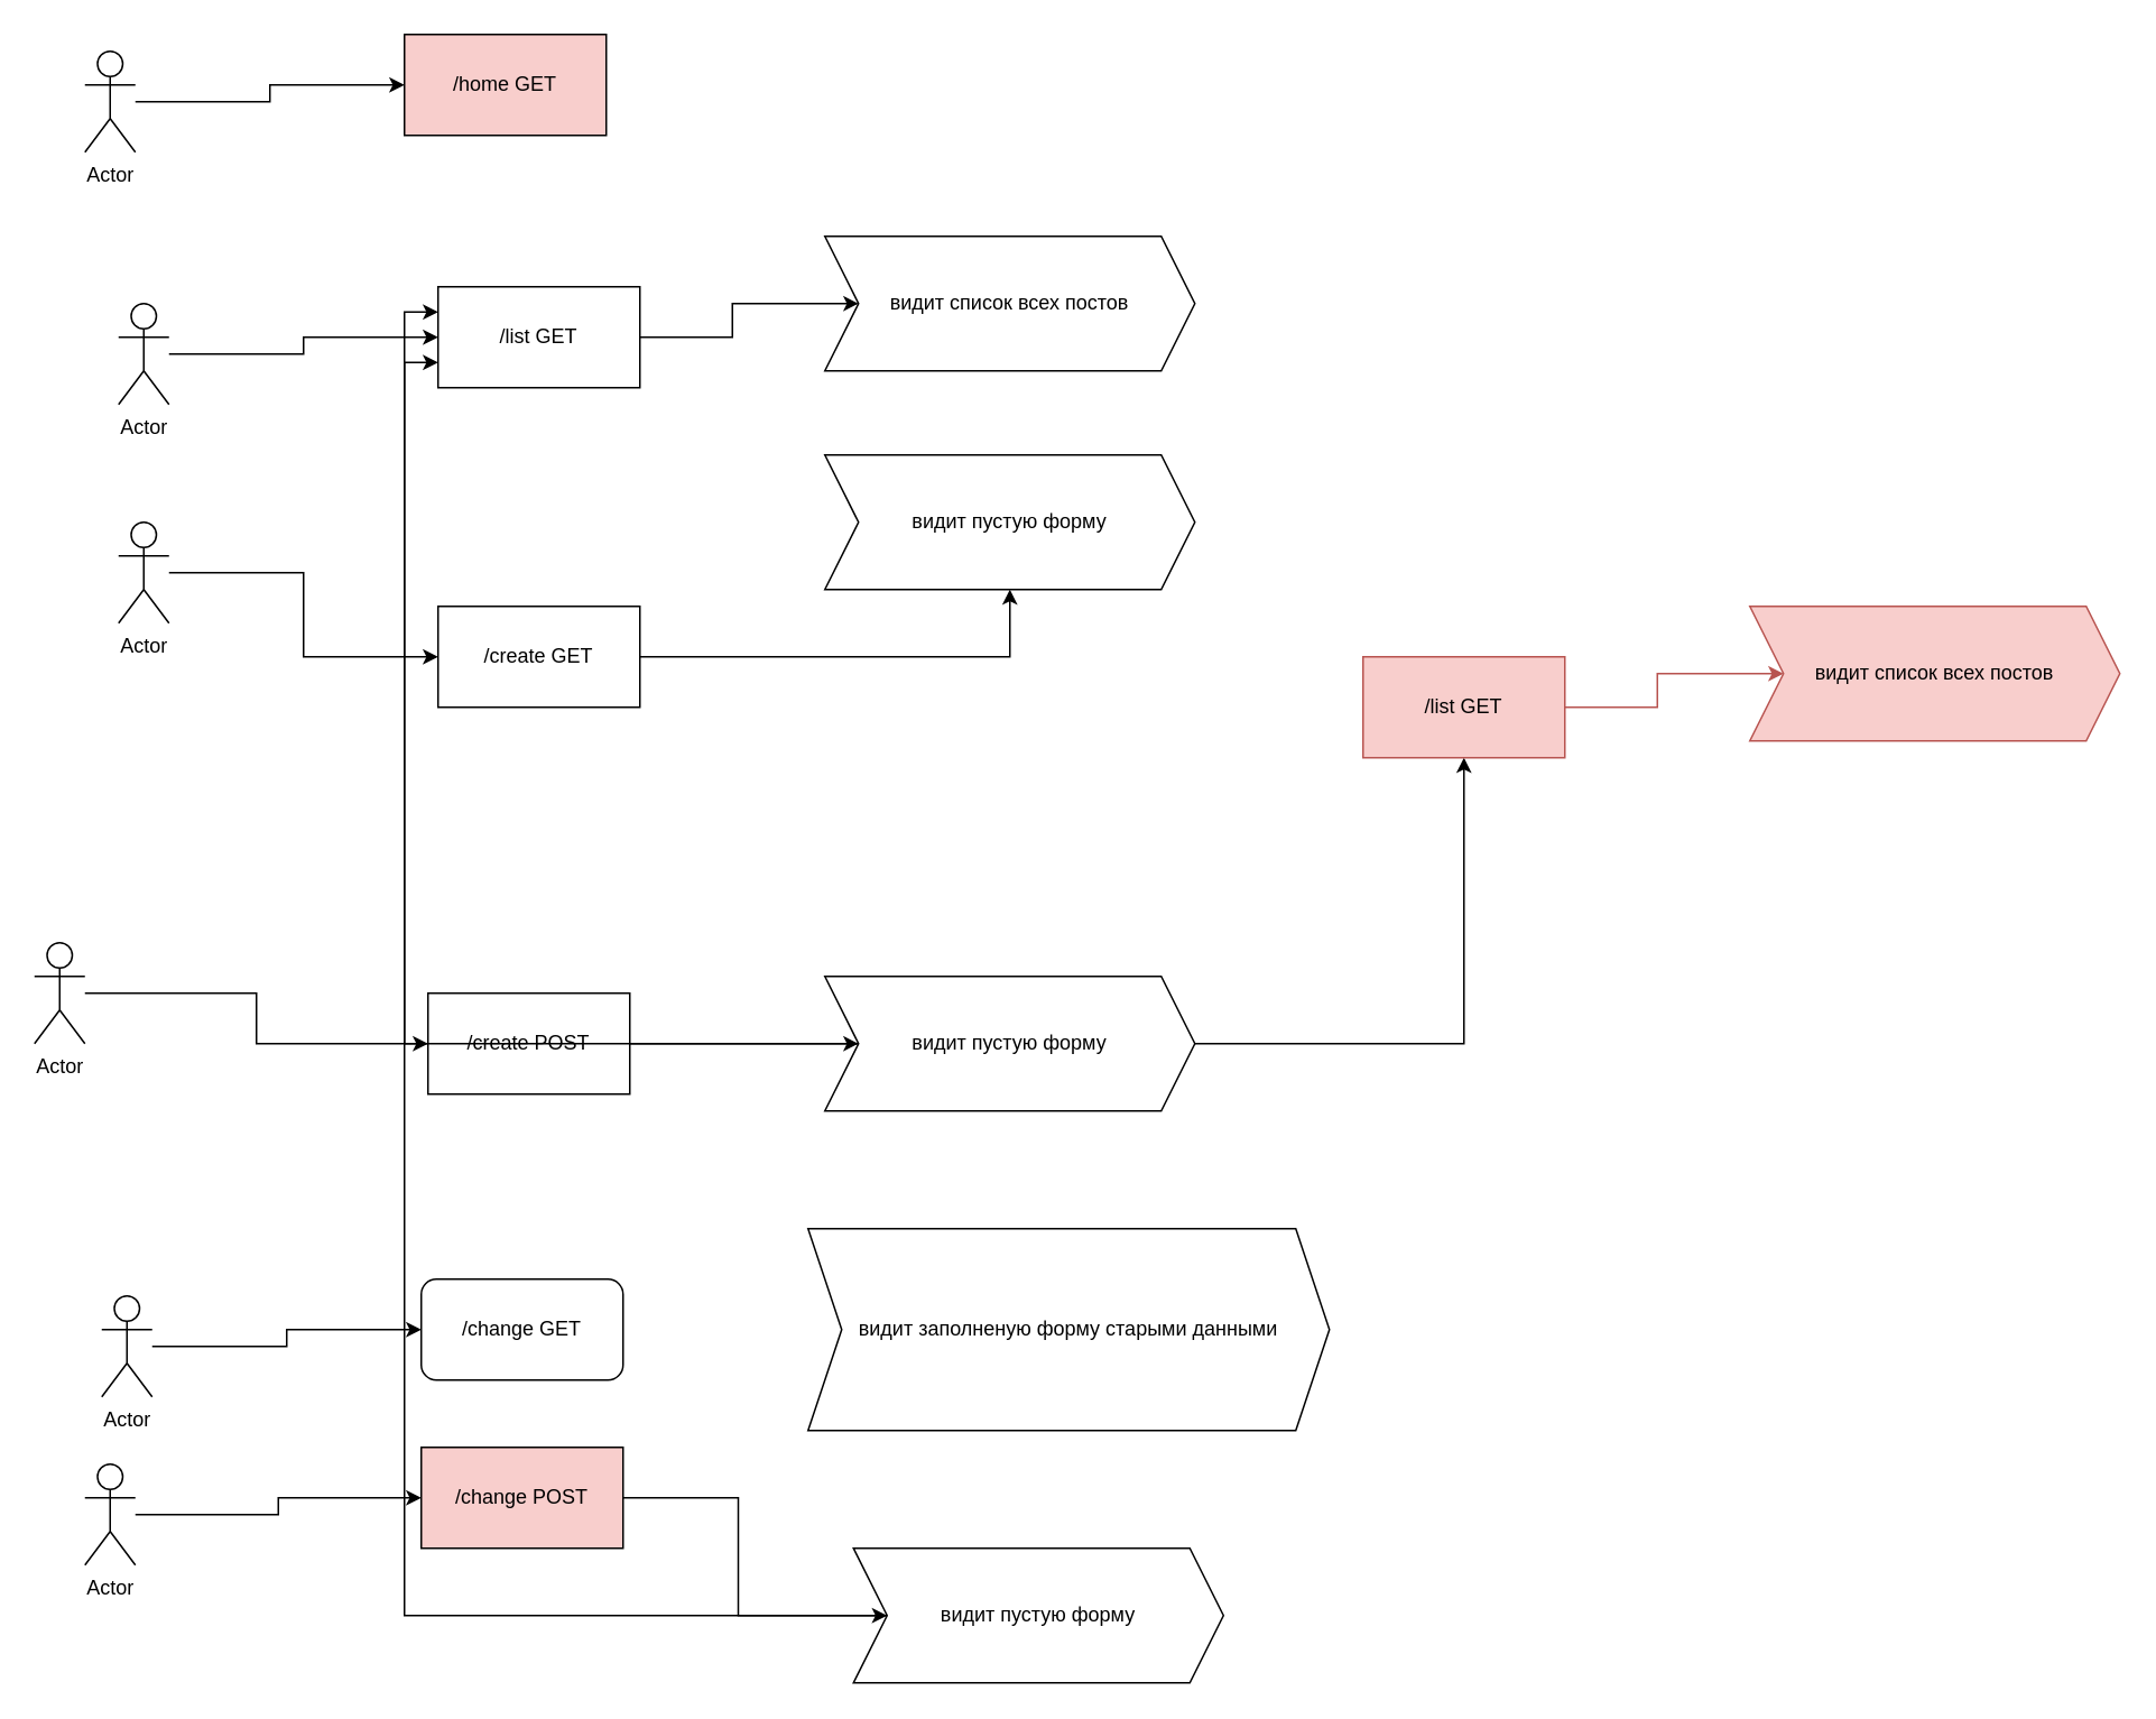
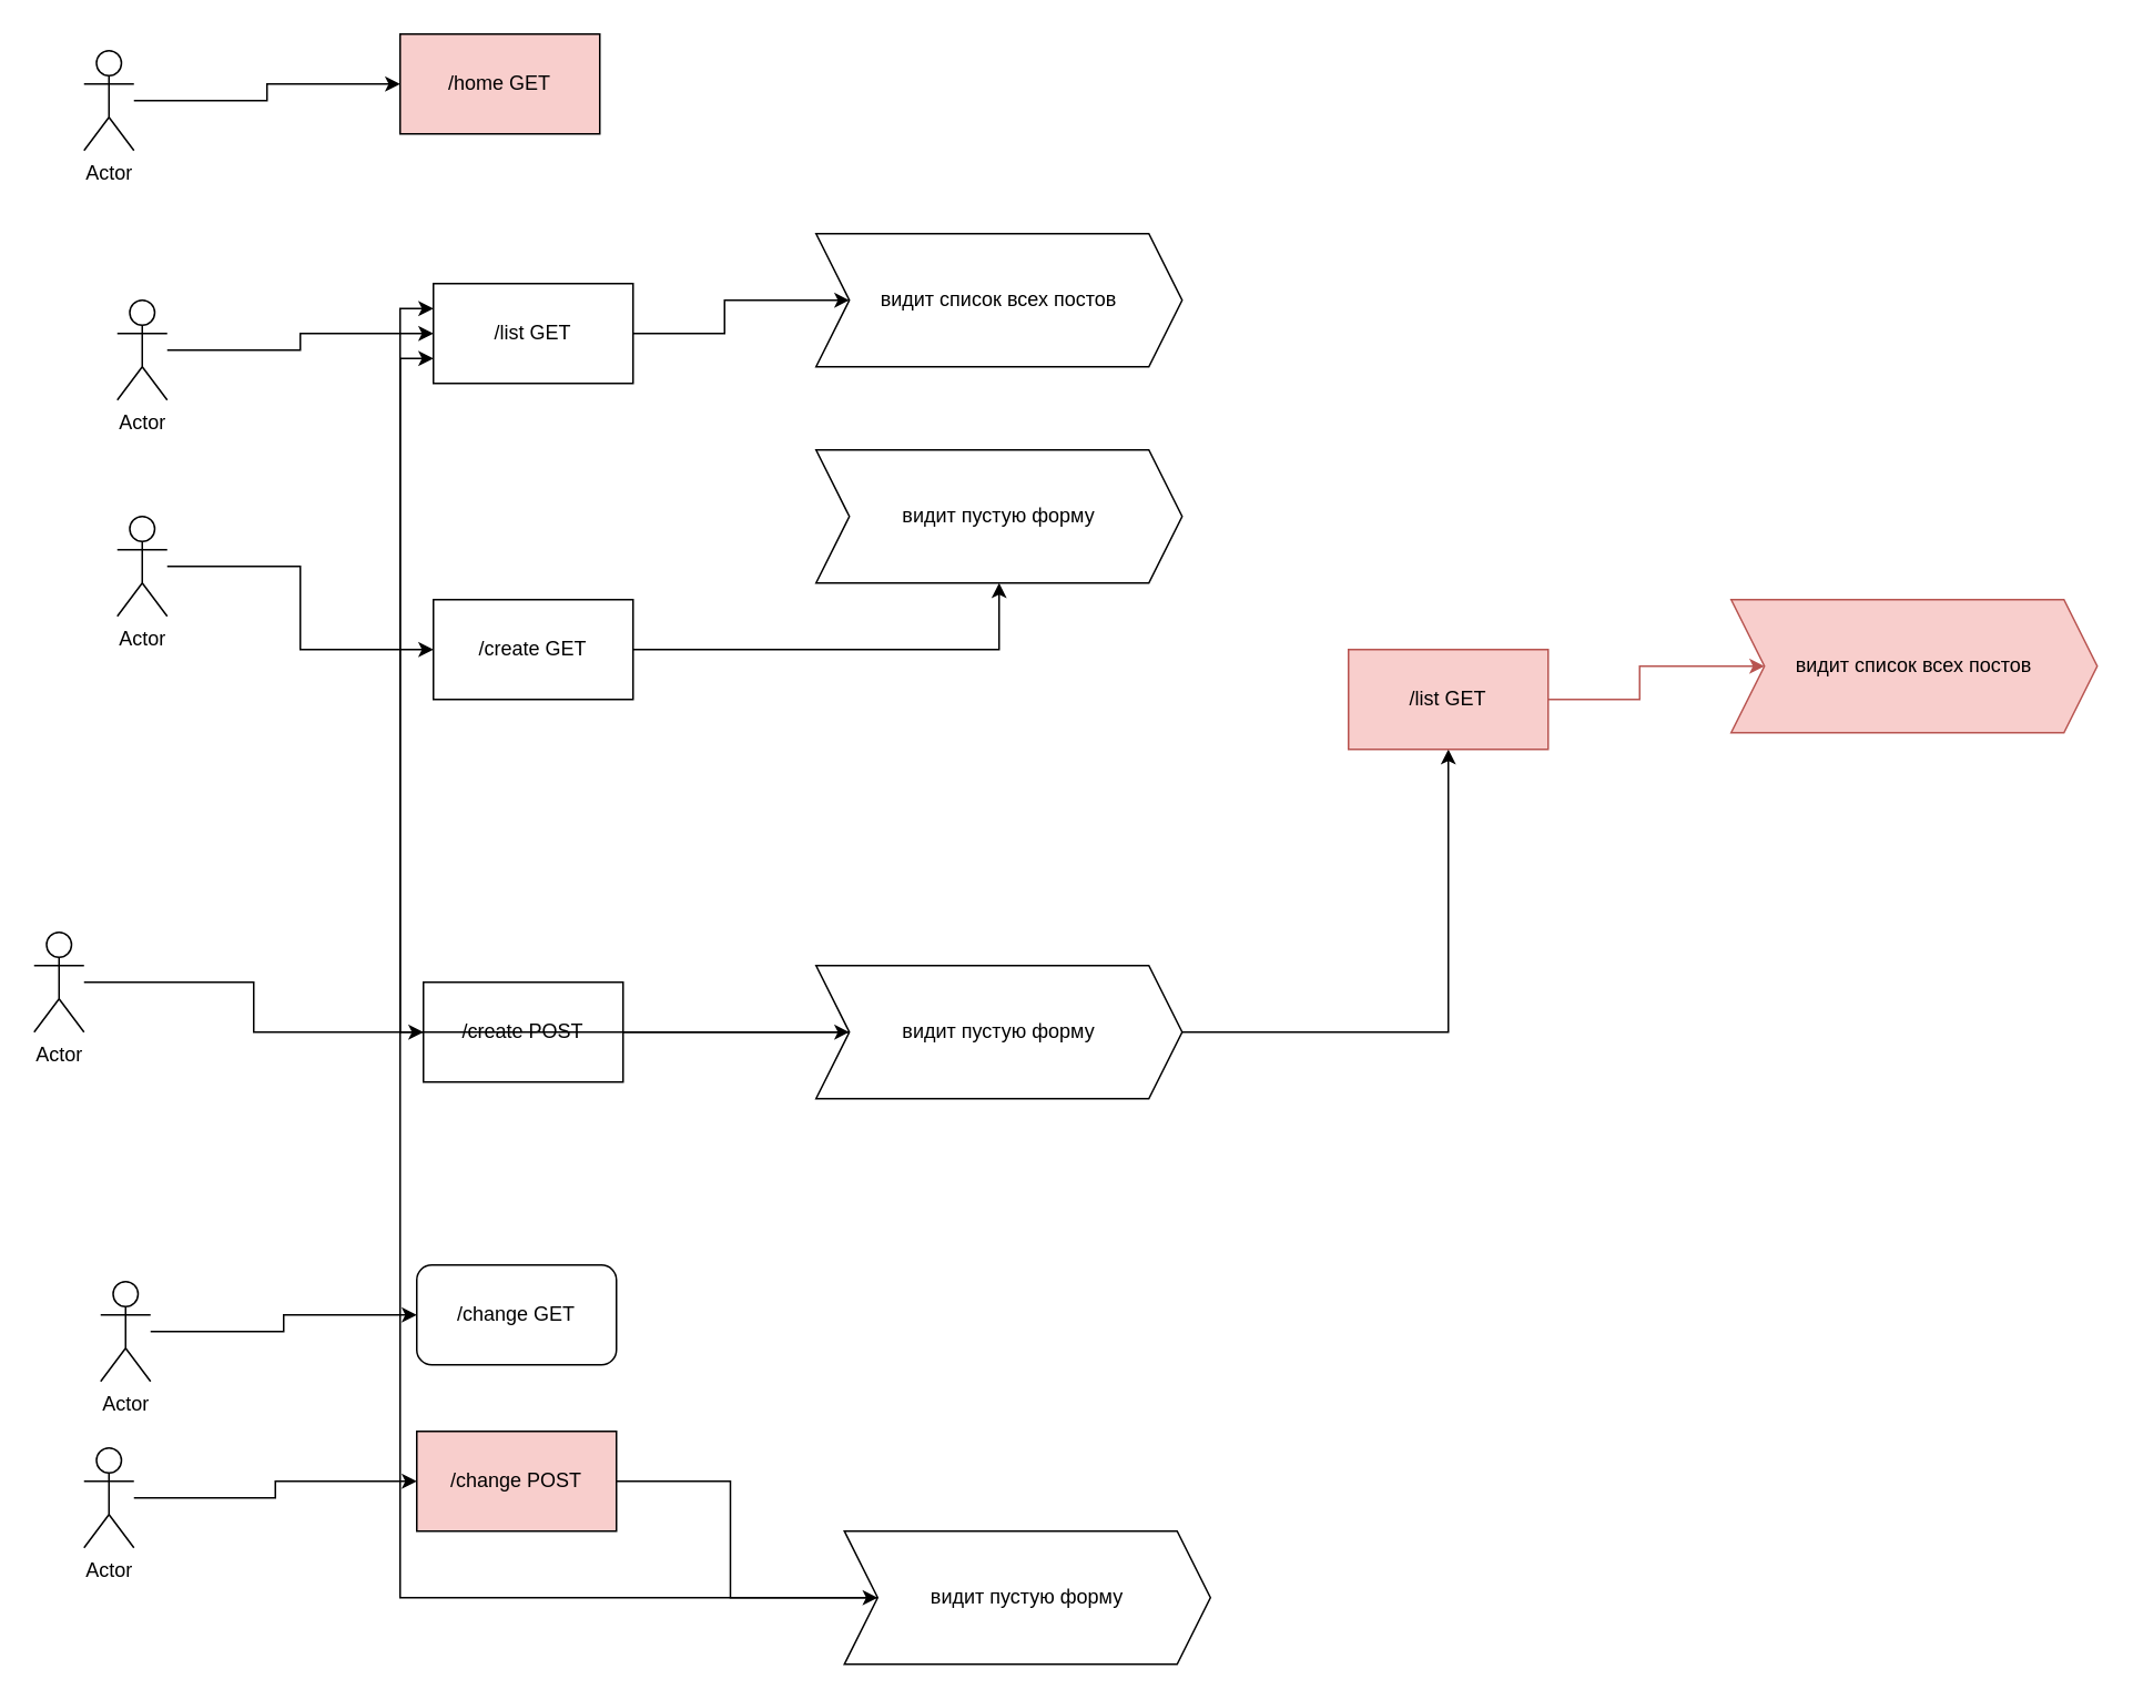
  <mxCell id="0" />
  <mxCell id="1" parent="0" />
  <mxCell id="2" value="/home GET" style="rounded=0;whiteSpace=wrap;html=1;fillColor=#f8cecc;" vertex="1" parent="1"><mxGeometry x="240" y="20" width="120" height="60" as="geometry" /></mxCell>
  <mxCell id="3" style="edgeStyle=orthogonalEdgeStyle;rounded=0;orthogonalLoop=1;jettySize=auto;html=1;" edge="1" parent="1" source="4" target="2"><mxGeometry relative="1" as="geometry" /></mxCell>
  <mxCell id="4" value="Actor" style="shape=umlActor;verticalLabelPosition=bottom;verticalAlign=top;html=1;outlineConnect=0;" vertex="1" parent="1"><mxGeometry x="50" y="30" width="30" height="60" as="geometry" /></mxCell>
  <mxCell id="5" style="edgeStyle=orthogonalEdgeStyle;rounded=0;orthogonalLoop=1;jettySize=auto;html=1;" edge="1" parent="1" source="6" target="9"><mxGeometry relative="1" as="geometry" /></mxCell>
  <mxCell id="6" value="/list GET" style="rounded=0;whiteSpace=wrap;html=1;" vertex="1" parent="1"><mxGeometry x="260" y="170" width="120" height="60" as="geometry" /></mxCell>
  <mxCell id="7" style="edgeStyle=orthogonalEdgeStyle;rounded=0;orthogonalLoop=1;jettySize=auto;html=1;" edge="1" parent="1" source="8" target="6"><mxGeometry relative="1" as="geometry" /></mxCell>
  <mxCell id="8" value="Actor" style="shape=umlActor;verticalLabelPosition=bottom;verticalAlign=top;html=1;outlineConnect=0;" vertex="1" parent="1"><mxGeometry x="70" y="180" width="30" height="60" as="geometry" /></mxCell>
  <mxCell id="9" value="видит список всех постов" style="shape=step;perimeter=stepPerimeter;whiteSpace=wrap;html=1;fixedSize=1;" vertex="1" parent="1"><mxGeometry x="490" y="140" width="220" height="80" as="geometry" /></mxCell>
  <mxCell id="10" style="edgeStyle=orthogonalEdgeStyle;rounded=0;orthogonalLoop=1;jettySize=auto;html=1;" edge="1" parent="1" source="11" target="14"><mxGeometry relative="1" as="geometry" /></mxCell>
  <mxCell id="11" value="/create GET" style="rounded=0;whiteSpace=wrap;html=1;" vertex="1" parent="1"><mxGeometry x="260" y="360" width="120" height="60" as="geometry" /></mxCell>
  <mxCell id="12" style="edgeStyle=orthogonalEdgeStyle;rounded=0;orthogonalLoop=1;jettySize=auto;html=1;" edge="1" parent="1" source="13" target="11"><mxGeometry relative="1" as="geometry" /></mxCell>
  <mxCell id="13" value="Actor" style="shape=umlActor;verticalLabelPosition=bottom;verticalAlign=top;html=1;outlineConnect=0;" vertex="1" parent="1"><mxGeometry x="70" y="310" width="30" height="60" as="geometry" /></mxCell>
  <mxCell id="14" value="видит пустую форму" style="shape=step;perimeter=stepPerimeter;whiteSpace=wrap;html=1;fixedSize=1;" vertex="1" parent="1"><mxGeometry x="490" y="270" width="220" height="80" as="geometry" /></mxCell>
  <mxCell id="15" style="edgeStyle=orthogonalEdgeStyle;rounded=0;orthogonalLoop=1;jettySize=auto;html=1;" edge="1" parent="1" source="16" target="21"><mxGeometry relative="1" as="geometry" /></mxCell>
  <mxCell id="16" value="/create POST" style="rounded=0;whiteSpace=wrap;html=1;" vertex="1" parent="1"><mxGeometry x="254" y="590" width="120" height="60" as="geometry" /></mxCell>
  <mxCell id="17" style="edgeStyle=orthogonalEdgeStyle;rounded=0;orthogonalLoop=1;jettySize=auto;html=1;" edge="1" parent="1" source="18" target="16"><mxGeometry relative="1" as="geometry" /></mxCell>
  <mxCell id="18" value="Actor" style="shape=umlActor;verticalLabelPosition=bottom;verticalAlign=top;html=1;outlineConnect=0;" vertex="1" parent="1"><mxGeometry x="20" y="560" width="30" height="60" as="geometry" /></mxCell>
  <mxCell id="19" style="edgeStyle=orthogonalEdgeStyle;rounded=0;orthogonalLoop=1;jettySize=auto;html=1;" edge="1" parent="1" source="21" target="23"><mxGeometry relative="1" as="geometry" /></mxCell>
  <mxCell id="20" style="edgeStyle=orthogonalEdgeStyle;rounded=0;orthogonalLoop=1;jettySize=auto;html=1;entryX=0;entryY=0.75;entryDx=0;entryDy=0;" edge="1" parent="1" source="21" target="6"><mxGeometry relative="1" as="geometry" /></mxCell>
  <mxCell id="21" value="видит пустую форму" style="shape=step;perimeter=stepPerimeter;whiteSpace=wrap;html=1;fixedSize=1;" vertex="1" parent="1"><mxGeometry x="490" y="580" width="220" height="80" as="geometry" /></mxCell>
  <mxCell id="22" style="edgeStyle=orthogonalEdgeStyle;rounded=0;orthogonalLoop=1;jettySize=auto;html=1;fillColor=#f8cecc;strokeColor=#b85450;" edge="1" parent="1" source="23" target="24"><mxGeometry relative="1" as="geometry" /></mxCell>
  <mxCell id="23" value="/list GET" style="rounded=0;whiteSpace=wrap;html=1;fillColor=#f8cecc;strokeColor=#b85450;" vertex="1" parent="1"><mxGeometry x="810" y="390" width="120" height="60" as="geometry" /></mxCell>
  <mxCell id="24" value="видит список всех постов" style="shape=step;perimeter=stepPerimeter;whiteSpace=wrap;html=1;fixedSize=1;fillColor=#f8cecc;strokeColor=#b85450;" vertex="1" parent="1"><mxGeometry x="1040" y="360" width="220" height="80" as="geometry" /></mxCell>
  <mxCell id="25" value="/change GET" style="whiteSpace=wrap;html=1;rounded=1;" vertex="1" parent="1"><mxGeometry x="250" y="760" width="120" height="60" as="geometry" /></mxCell>
  <mxCell id="26" style="edgeStyle=orthogonalEdgeStyle;rounded=0;orthogonalLoop=1;jettySize=auto;html=1;" edge="1" parent="1" source="27" target="25"><mxGeometry relative="1" as="geometry" /></mxCell>
  <mxCell id="27" value="Actor" style="shape=umlActor;verticalLabelPosition=bottom;verticalAlign=top;html=1;outlineConnect=0;" vertex="1" parent="1"><mxGeometry x="60" y="770" width="30" height="60" as="geometry" /></mxCell>
- <mxCell id="28" value="видит заполненую форму старыми данными" style="shape=step;perimeter=stepPerimeter;whiteSpace=wrap;html=1;fixedSize=1;" vertex="1" parent="1"><mxGeometry x="480" y="730" width="310" height="120" as="geometry" /></mxCell>
  <mxCell id="29" style="edgeStyle=orthogonalEdgeStyle;rounded=0;orthogonalLoop=1;jettySize=auto;html=1;" edge="1" parent="1" source="30" target="32"><mxGeometry relative="1" as="geometry" /></mxCell>
  <mxCell id="30" value="/change POST" style="rounded=0;whiteSpace=wrap;html=1;fillColor=#f8cecc;" vertex="1" parent="1"><mxGeometry x="250" y="860" width="120" height="60" as="geometry" /></mxCell>
  <mxCell id="31" style="edgeStyle=orthogonalEdgeStyle;rounded=0;orthogonalLoop=1;jettySize=auto;html=1;entryX=0;entryY=0.25;entryDx=0;entryDy=0;" edge="1" parent="1" source="32" target="6"><mxGeometry relative="1" as="geometry" /></mxCell>
  <mxCell id="32" value="видит пустую форму" style="shape=step;perimeter=stepPerimeter;whiteSpace=wrap;html=1;fixedSize=1;" vertex="1" parent="1"><mxGeometry x="507" y="920" width="220" height="80" as="geometry" /></mxCell>
  <mxCell id="33" style="edgeStyle=orthogonalEdgeStyle;rounded=0;orthogonalLoop=1;jettySize=auto;html=1;" edge="1" parent="1" source="34" target="30"><mxGeometry relative="1" as="geometry" /></mxCell>
  <mxCell id="34" value="Actor" style="shape=umlActor;verticalLabelPosition=bottom;verticalAlign=top;html=1;outlineConnect=0;" vertex="1" parent="1"><mxGeometry x="50" y="870" width="30" height="60" as="geometry" /></mxCell>
